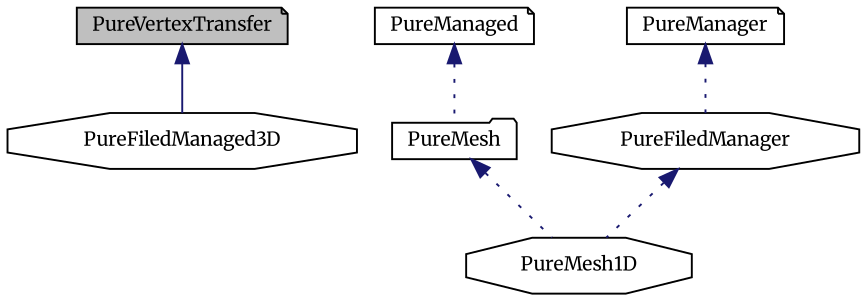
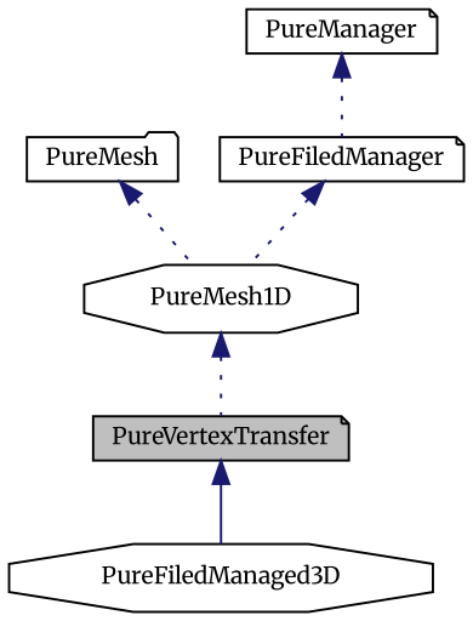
  digraph {
    fontname=Merriweather
    node [color=black fillcolor=white fontname=Merriweather fontsize=10 shape=note style=filled]
    edge [color=midnightblue dir=back fontname=Merriweather fontsize=10 labelfontname=Helvetica labelfontsize=10 style=dotted]
    n1 [fillcolor=grey75 fontcolor=black height=0.2 label=PureVertexTransfer width=0.4]
    n2 [height=0.2 label=PureFiledManaged3D shape=octagon width=0.4]
    n3 [height=0.2 label=PureMesh1D shape=octagon width=0.4]
    n4 [height=0.2 label=PureMesh shape=folder width=0.4]
-   n5 [height=0.2 label=PureManaged width=0.4]
-   n6 [height=0.2 label=PureFiledManager shape=octagon width=0.4]
+   n6 [height=0.2 label=PureFiledManager width=0.4]
    n7 [height=0.2 label=PureManager width=0.4]
    n1 -> n2 [style=solid]
+   n3 -> n1
    n4 -> n3
-   n5 -> n4
    n6 -> n3
    n7 -> n6
  }
